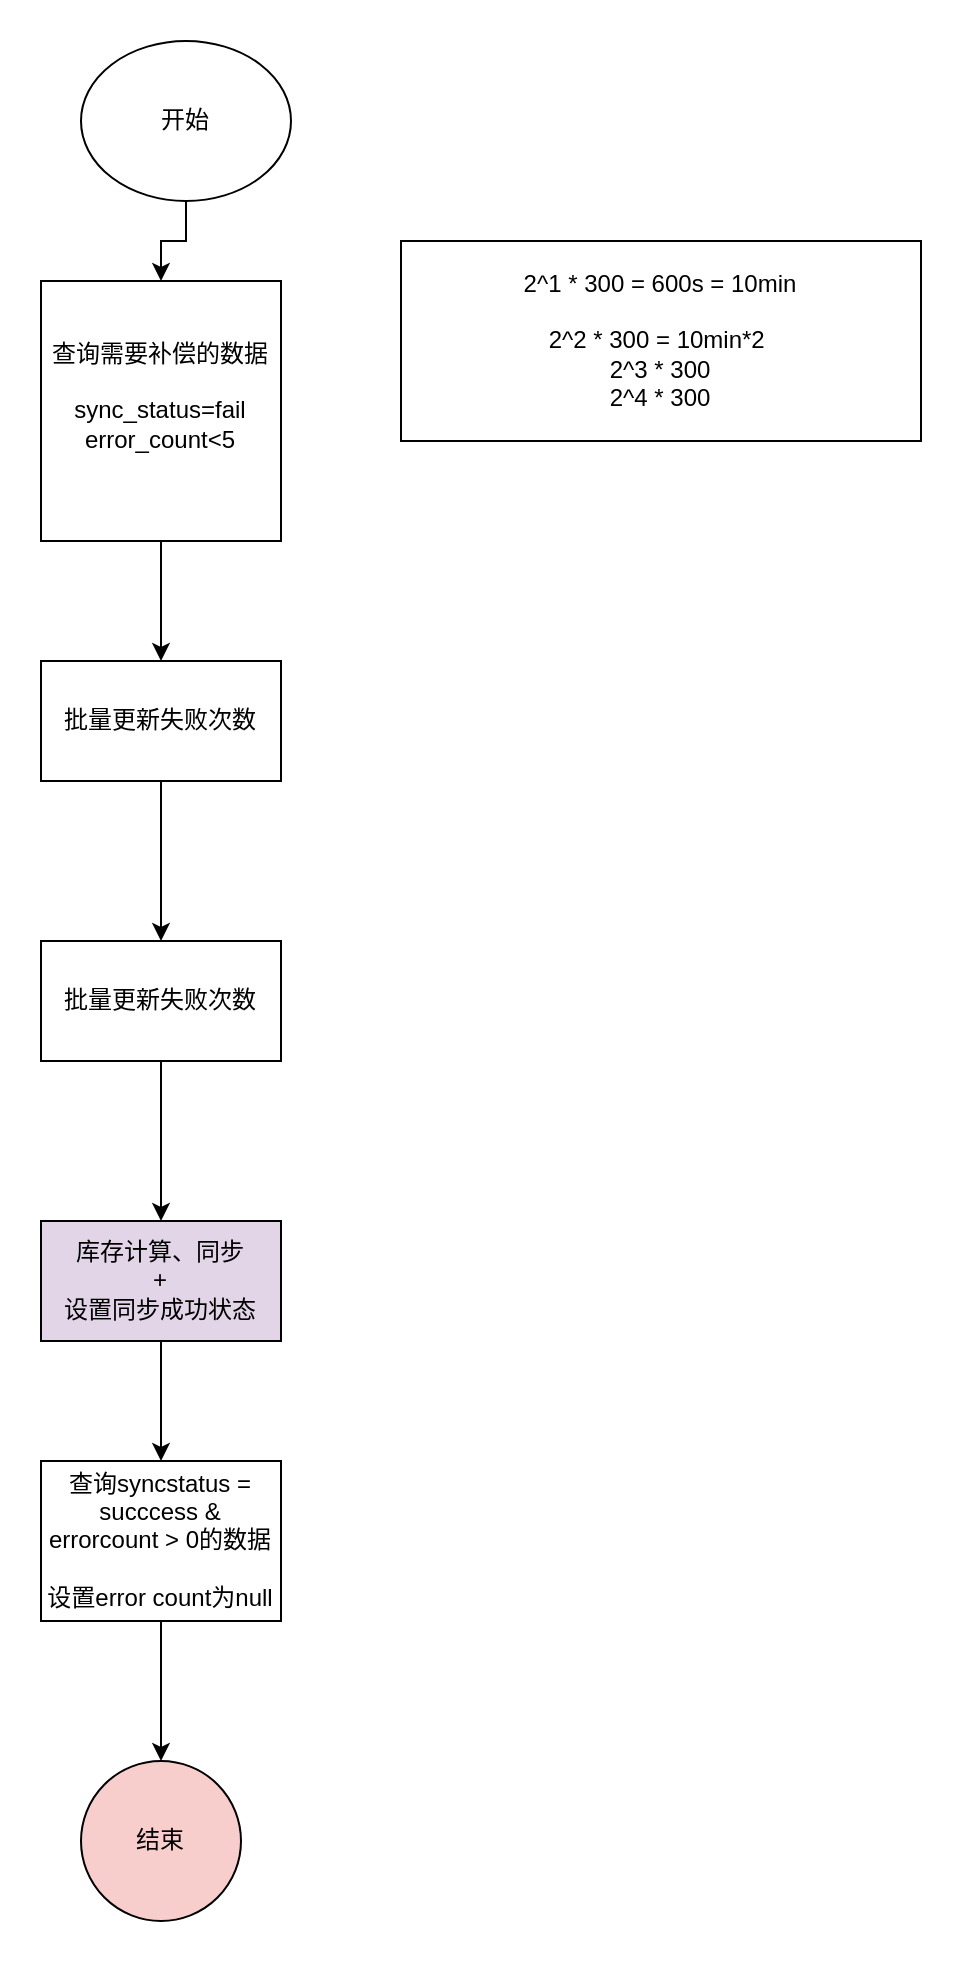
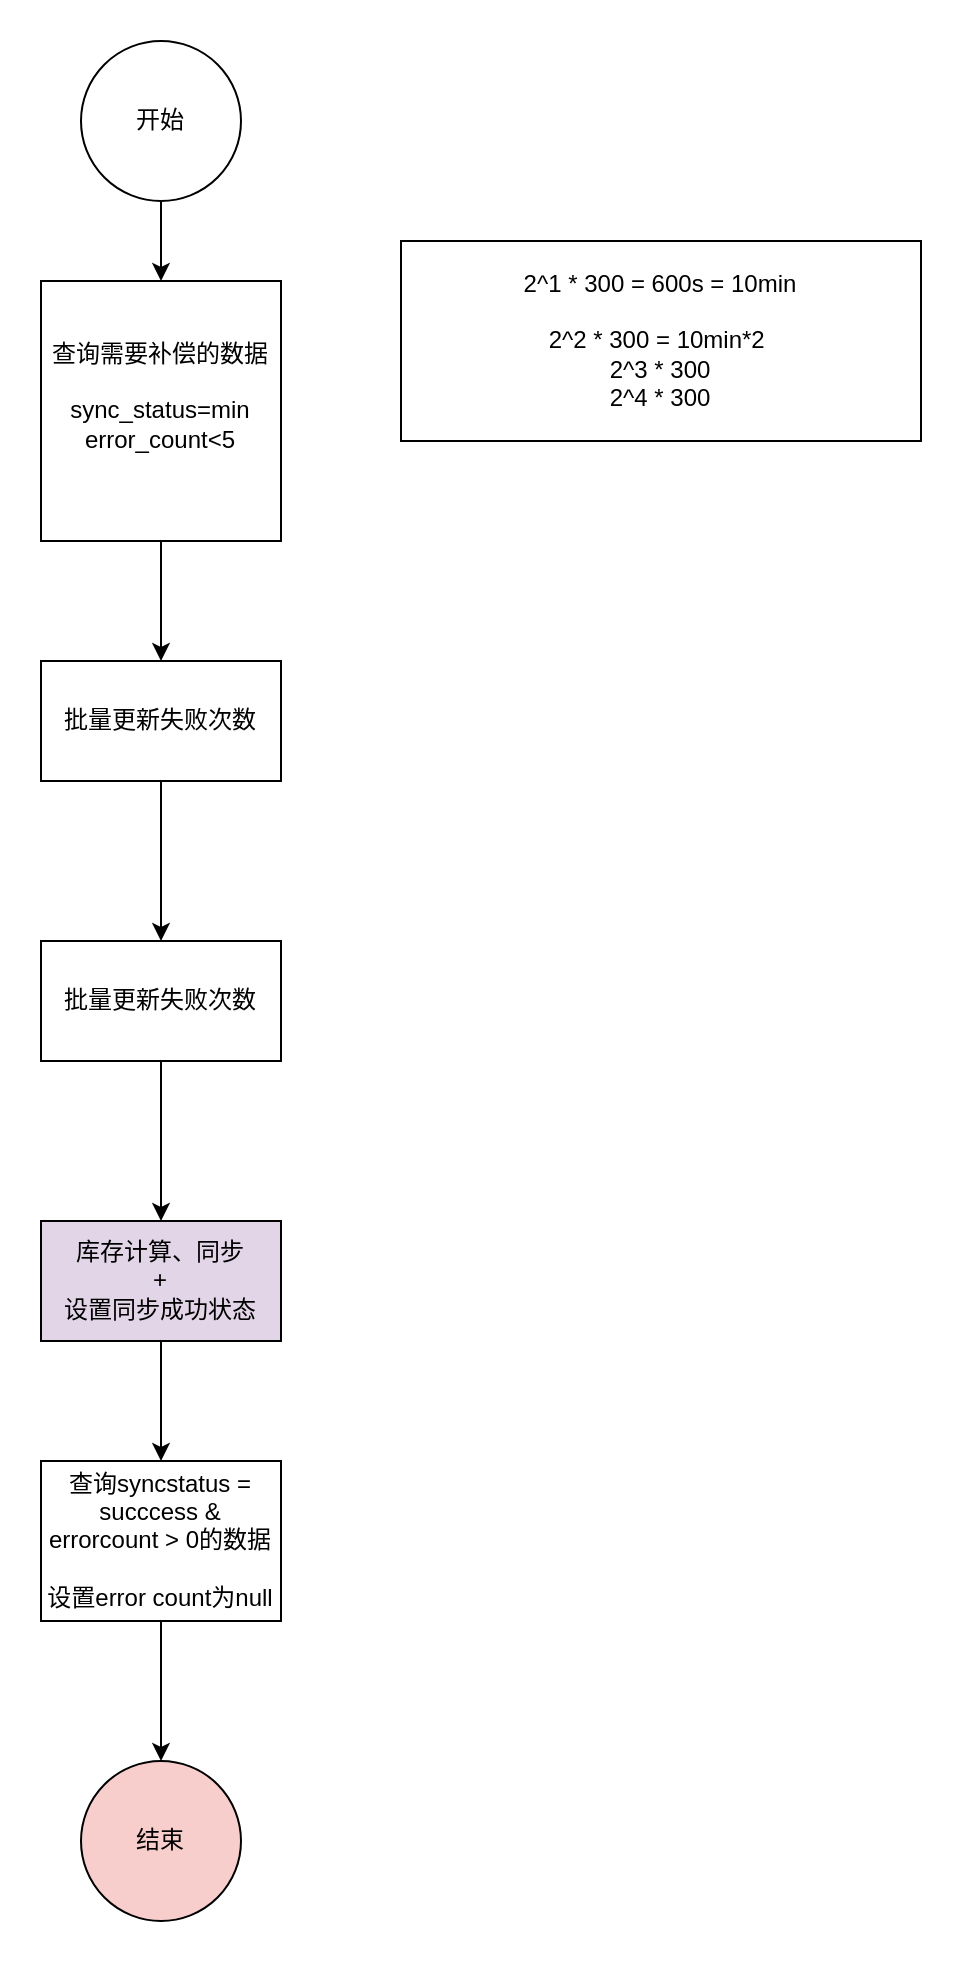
  <mxCell id="0" />
  <mxCell id="1" parent="0" />
  <mxCell id="2" value="" style="edgeStyle=orthogonalEdgeStyle;rounded=0;orthogonalLoop=1;jettySize=auto;html=1;" edge="1" parent="1" source="3" target="5"><mxGeometry relative="1" as="geometry" /></mxCell>
- <mxCell id="3" value="开始" style="ellipse;whiteSpace=wrap;html=1;aspect=fixed;" vertex="1" parent="1"><mxGeometry x="40" y="20" width="105" height="80" as="geometry" /></mxCell>
+ <mxCell id="3" value="开始" style="ellipse;whiteSpace=wrap;html=1;aspect=fixed;" vertex="1" parent="1"><mxGeometry x="40" y="20" width="80" height="80" as="geometry" /></mxCell>
  <mxCell id="4" value="" style="edgeStyle=orthogonalEdgeStyle;rounded=0;orthogonalLoop=1;jettySize=auto;html=1;" edge="1" parent="1" source="5" target="7"><mxGeometry relative="1" as="geometry" /></mxCell>
- <mxCell id="5" value="查询需要补偿的数据&lt;div&gt;&lt;br&gt;&lt;/div&gt;&lt;div&gt;sync_status=fail&lt;/div&gt;&lt;div&gt;error_count&amp;lt;5&lt;/div&gt;&lt;div&gt;&lt;br&gt;&lt;/div&gt;" style="whiteSpace=wrap;html=1;" vertex="1" parent="1"><mxGeometry x="20" y="140" width="120" height="130" as="geometry" /></mxCell>
+ <mxCell id="5" value="查询需要补偿的数据&lt;div&gt;&lt;br&gt;&lt;/div&gt;&lt;div&gt;sync_status=min&lt;/div&gt;&lt;div&gt;error_count&amp;lt;5&lt;/div&gt;&lt;div&gt;&lt;br&gt;&lt;/div&gt;" style="whiteSpace=wrap;html=1;" vertex="1" parent="1"><mxGeometry x="20" y="140" width="120" height="130" as="geometry" /></mxCell>
  <mxCell id="6" value="" style="edgeStyle=orthogonalEdgeStyle;rounded=0;orthogonalLoop=1;jettySize=auto;html=1;" edge="1" parent="1" source="7" target="9"><mxGeometry relative="1" as="geometry" /></mxCell>
  <mxCell id="7" value="批量更新失败次数" style="whiteSpace=wrap;html=1;" vertex="1" parent="1"><mxGeometry x="20" y="330" width="120" height="60" as="geometry" /></mxCell>
  <mxCell id="8" value="" style="edgeStyle=orthogonalEdgeStyle;rounded=0;orthogonalLoop=1;jettySize=auto;html=1;" edge="1" parent="1" source="9" target="11"><mxGeometry relative="1" as="geometry" /></mxCell>
  <mxCell id="9" value="批量更新失败次数" style="whiteSpace=wrap;html=1;" vertex="1" parent="1"><mxGeometry x="20" y="470" width="120" height="60" as="geometry" /></mxCell>
  <mxCell id="10" value="" style="edgeStyle=orthogonalEdgeStyle;rounded=0;orthogonalLoop=1;jettySize=auto;html=1;" edge="1" parent="1" source="11" target="13"><mxGeometry relative="1" as="geometry" /></mxCell>
  <mxCell id="11" value="库存计算、同步&lt;div&gt;+&lt;/div&gt;&lt;div&gt;设置同步成功状态&lt;/div&gt;" style="whiteSpace=wrap;html=1;fillColor=#e1d5e7;" vertex="1" parent="1"><mxGeometry x="20" y="610" width="120" height="60" as="geometry" /></mxCell>
  <mxCell id="12" value="" style="edgeStyle=orthogonalEdgeStyle;rounded=0;orthogonalLoop=1;jettySize=auto;html=1;" edge="1" parent="1" source="13" target="14"><mxGeometry relative="1" as="geometry" /></mxCell>
  <mxCell id="13" value="&lt;div&gt;查询syncstatus = succcess &amp;amp; errorcount &amp;gt; 0的数据&lt;/div&gt;&lt;div&gt;&lt;br&gt;&lt;/div&gt;设置error count为null" style="whiteSpace=wrap;html=1;" vertex="1" parent="1"><mxGeometry x="20" y="730" width="120" height="80" as="geometry" /></mxCell>
  <mxCell id="14" value="结束" style="ellipse;whiteSpace=wrap;html=1;fillColor=#f8cecc;" vertex="1" parent="1"><mxGeometry x="40" y="880" width="80" height="80" as="geometry" /></mxCell>
  <mxCell id="15" value="2^1 * 300 = 600s = 10min&lt;div&gt;&lt;br&gt;&lt;div&gt;2^2 * 300 = 10min*2&amp;nbsp;&lt;/div&gt;&lt;div&gt;2^3 * 300&lt;/div&gt;&lt;div&gt;2^4 * 300&lt;/div&gt;&lt;/div&gt;" style="whiteSpace=wrap;html=1;" vertex="1" parent="1"><mxGeometry x="200" y="120" width="260" height="100" as="geometry" /></mxCell>
